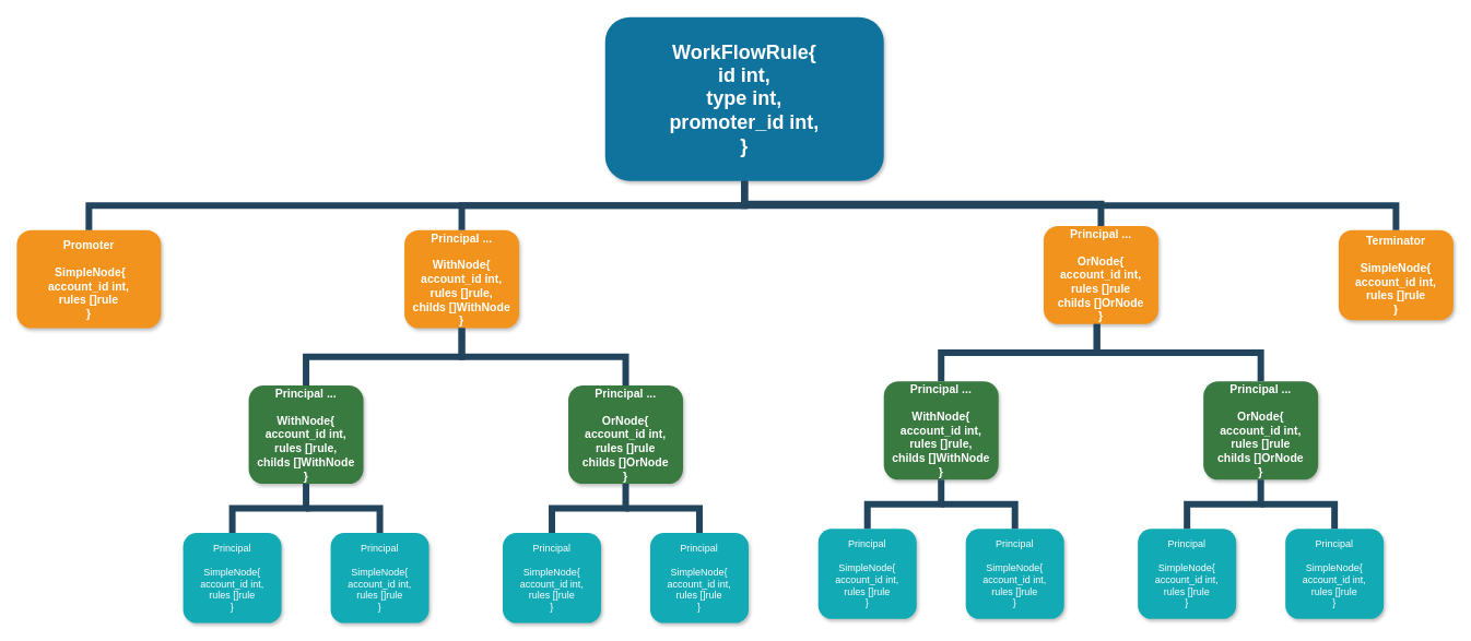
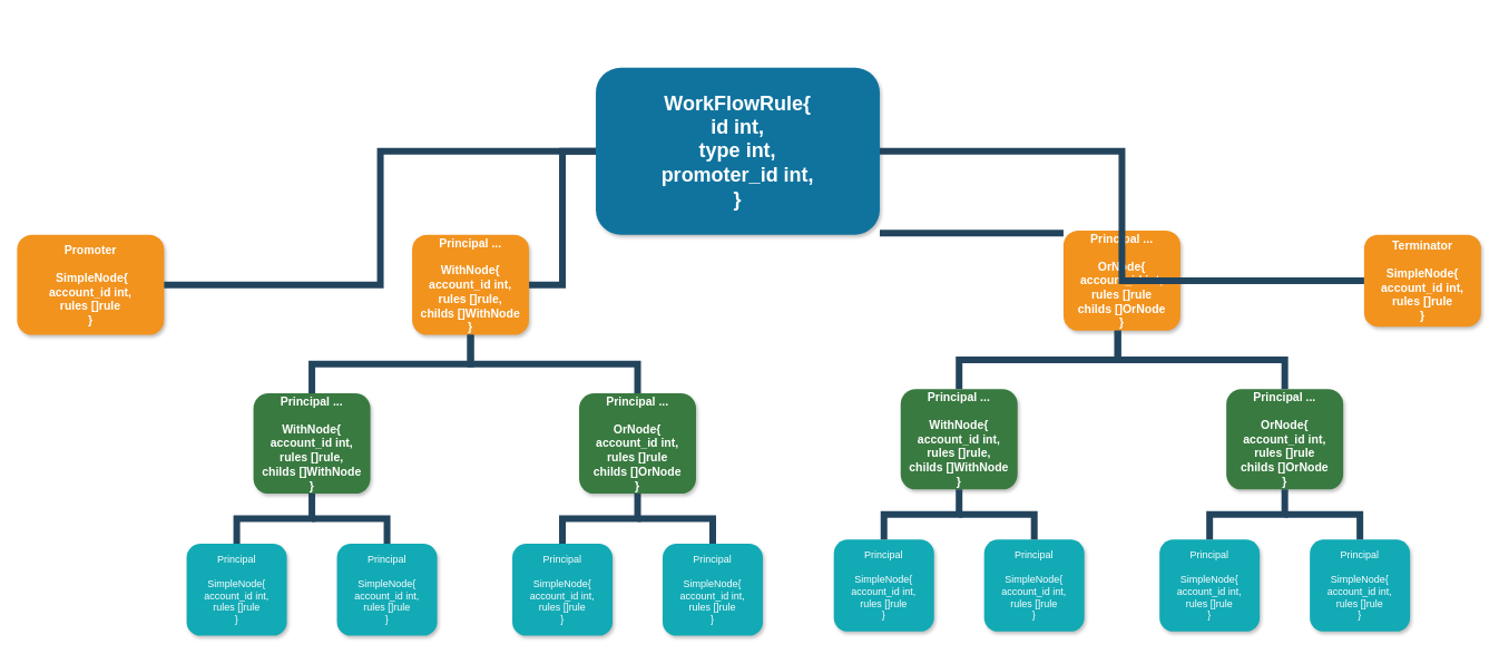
  <mxCell id="0" />
  <mxCell id="1" parent="0" />
- <mxCell id="2" value="WorkFlowRule{&#10;id int,&#10;type int,&#10;promoter_id int,&#10;}" style="whiteSpace=wrap;rounded=1;shadow=1;fillColor=#10739E;strokeColor=none;fontColor=#FFFFFF;fontStyle=1;fontSize=24" parent="1" vertex="1"><mxGeometry x="738" y="20" width="340" height="200" as="geometry" /></mxCell>
+ <mxCell id="2" value="WorkFlowRule{&#10;id int,&#10;type int,&#10;promoter_id int,&#10;}" style="whiteSpace=wrap;rounded=1;shadow=1;fillColor=#10739E;strokeColor=none;fontColor=#FFFFFF;fontStyle=1;fontSize=24" parent="1" vertex="1"><mxGeometry x="713" y="80" width="340" height="200" as="geometry" /></mxCell>
  <mxCell id="3" value="Promoter&#10;&#10; SimpleNode{&#10;account_id int,&#10;rules []rule&#10;}" style="whiteSpace=wrap;rounded=1;fillColor=#F2931E;strokeColor=none;shadow=1;fontColor=#FFFFFF;fontStyle=1;fontSize=14" parent="1" vertex="1"><mxGeometry x="20" y="280" width="176" height="120" as="geometry" /></mxCell>
  <mxCell id="4" value="Principal ...&#10;&#10;WithNode{&#10;account_id int,&#10;rules []rule,&#10;childs []WithNode&#10;}" style="whiteSpace=wrap;rounded=1;fillColor=#F2931E;strokeColor=none;shadow=1;fontColor=#FFFFFF;fontStyle=1;fontSize=14" parent="1" vertex="1"><mxGeometry x="493" y="280" width="140" height="120" as="geometry" /></mxCell>
  <mxCell id="5" value="Principal ...&#10;&#10;OrNode{&#10;account_id int,&#10;rules []rule&#10;childs []OrNode&#10;}" style="whiteSpace=wrap;rounded=1;fillColor=#F2931E;strokeColor=none;shadow=1;fontColor=#FFFFFF;fontStyle=1;fontSize=14" parent="1" vertex="1"><mxGeometry x="1273" y="275" width="140" height="120" as="geometry" /></mxCell>
  <mxCell id="6" value="Terminator&#10;&#10;SimpleNode{&#10;account_id int,&#10;rules []rule&#10;}" style="whiteSpace=wrap;rounded=1;fillColor=#F2931E;strokeColor=none;shadow=1;fontColor=#FFFFFF;fontStyle=1;fontSize=14" parent="1" vertex="1"><mxGeometry x="1633" y="280" width="140" height="110" as="geometry" /></mxCell>
  <mxCell id="7" value="" style="edgeStyle=elbowEdgeStyle;elbow=vertical;rounded=0;fontColor=#000000;endArrow=none;endFill=0;strokeWidth=8;strokeColor=#23445D;entryX=0.5;entryY=0;entryDx=0;entryDy=0;" parent="1" source="4" target="13" edge="1"><mxGeometry width="100" height="100" relative="1" as="geometry"><mxPoint x="203" y="410" as="sourcePoint" /><mxPoint x="443" y="473" as="targetPoint" /></mxGeometry></mxCell>
  <mxCell id="8" value="" style="edgeStyle=elbowEdgeStyle;elbow=vertical;rounded=0;fontColor=#000000;endArrow=none;endFill=0;strokeWidth=8;strokeColor=#23445D;entryX=0.5;entryY=0;entryDx=0;entryDy=0;" parent="1" source="4" target="14" edge="1"><mxGeometry width="100" height="100" relative="1" as="geometry"><mxPoint x="203" y="410" as="sourcePoint" /><mxPoint x="663" y="470" as="targetPoint" /></mxGeometry></mxCell>
  <mxCell id="9" value="" style="edgeStyle=elbowEdgeStyle;elbow=vertical;rounded=0;fontColor=#000000;endArrow=none;endFill=0;strokeWidth=8;strokeColor=#23445D;" parent="1" source="2" target="3" edge="1"><mxGeometry width="100" height="100" relative="1" as="geometry"><mxPoint x="503" y="310" as="sourcePoint" /><mxPoint x="603" y="210" as="targetPoint" /></mxGeometry></mxCell>
  <mxCell id="10" value="" style="edgeStyle=elbowEdgeStyle;elbow=vertical;rounded=0;fontColor=#000000;endArrow=none;endFill=0;strokeWidth=8;strokeColor=#23445D;" parent="1" source="2" target="4" edge="1"><mxGeometry width="100" height="100" relative="1" as="geometry"><mxPoint x="513" y="320" as="sourcePoint" /><mxPoint x="613" y="220" as="targetPoint" /></mxGeometry></mxCell>
  <mxCell id="11" value="" style="edgeStyle=elbowEdgeStyle;elbow=vertical;rounded=0;fontColor=#000000;endArrow=none;endFill=0;strokeWidth=8;strokeColor=#23445D;" parent="1" source="2" target="5" edge="1"><mxGeometry width="100" height="100" relative="1" as="geometry"><mxPoint x="523" y="330" as="sourcePoint" /><mxPoint x="623" y="230" as="targetPoint" /></mxGeometry></mxCell>
  <mxCell id="12" value="" style="edgeStyle=elbowEdgeStyle;elbow=vertical;rounded=0;fontColor=#000000;endArrow=none;endFill=0;strokeWidth=8;strokeColor=#23445D;" parent="1" source="2" target="6" edge="1"><mxGeometry width="100" height="100" relative="1" as="geometry"><mxPoint x="533" y="340" as="sourcePoint" /><mxPoint x="633" y="240" as="targetPoint" /></mxGeometry></mxCell>
  <mxCell id="13" value="Principal ...&#10;&#10;WithNode{&#10;account_id int,&#10;rules []rule,&#10;childs []WithNode&#10;}" style="whiteSpace=wrap;rounded=1;fillColor=#397A40;strokeColor=none;shadow=1;fontColor=#FFFFFF;fontStyle=1;fontSize=14" vertex="1" parent="1"><mxGeometry x="303" y="470" width="140" height="120" as="geometry" /></mxCell>
  <mxCell id="14" value="Principal ...&#10;&#10;OrNode{&#10;account_id int,&#10;rules []rule&#10;childs []OrNode&#10;}" style="whiteSpace=wrap;rounded=1;fillColor=#397A40;strokeColor=none;shadow=1;fontColor=#FFFFFF;fontStyle=1;fontSize=14" vertex="1" parent="1"><mxGeometry x="693" y="470" width="140" height="120" as="geometry" /></mxCell>
  <mxCell id="15" value="Principal&#10;&#10;SimpleNode{&#10;account_id int,&#10;rules []rule&#10;}" style="whiteSpace=wrap;rounded=1;fillColor=#12AAB5;strokeColor=none;shadow=1;fontColor=#FFFFFF;" vertex="1" parent="1"><mxGeometry x="403" y="650" width="120" height="110" as="geometry" /></mxCell>
  <mxCell id="16" value="Principal&#10;&#10;SimpleNode{&#10;account_id int,&#10;rules []rule&#10;}" style="whiteSpace=wrap;rounded=1;fillColor=#12AAB5;strokeColor=none;shadow=1;fontColor=#FFFFFF;" vertex="1" parent="1"><mxGeometry x="223" y="650" width="120" height="110" as="geometry" /></mxCell>
  <mxCell id="17" value="" style="edgeStyle=elbowEdgeStyle;elbow=vertical;rounded=0;fontColor=#000000;endArrow=none;endFill=0;strokeWidth=8;strokeColor=#23445D;entryX=0.5;entryY=0;entryDx=0;entryDy=0;exitX=0.5;exitY=1;exitDx=0;exitDy=0;" edge="1" parent="1" source="13" target="16"><mxGeometry width="100" height="100" relative="1" as="geometry"><mxPoint x="573" y="410" as="sourcePoint" /><mxPoint x="383" y="480" as="targetPoint" /></mxGeometry></mxCell>
  <mxCell id="18" value="" style="edgeStyle=elbowEdgeStyle;elbow=vertical;rounded=0;fontColor=#000000;endArrow=none;endFill=0;strokeWidth=8;strokeColor=#23445D;entryX=0.5;entryY=0;entryDx=0;entryDy=0;" edge="1" parent="1" target="15"><mxGeometry width="100" height="100" relative="1" as="geometry"><mxPoint x="373" y="620" as="sourcePoint" /><mxPoint x="773" y="480" as="targetPoint" /><Array as="points"><mxPoint x="423" y="620" /></Array></mxGeometry></mxCell>
  <mxCell id="19" value="Principal&#10;&#10;SimpleNode{&#10;account_id int,&#10;rules []rule&#10;}" style="whiteSpace=wrap;rounded=1;fillColor=#12AAB5;strokeColor=none;shadow=1;fontColor=#FFFFFF;" vertex="1" parent="1"><mxGeometry x="793" y="650" width="120" height="110" as="geometry" /></mxCell>
  <mxCell id="20" value="Principal&#10;&#10;SimpleNode{&#10;account_id int,&#10;rules []rule&#10;}" style="whiteSpace=wrap;rounded=1;fillColor=#12AAB5;strokeColor=none;shadow=1;fontColor=#FFFFFF;" vertex="1" parent="1"><mxGeometry x="613" y="650" width="120" height="110" as="geometry" /></mxCell>
  <mxCell id="21" value="" style="edgeStyle=elbowEdgeStyle;elbow=vertical;rounded=0;fontColor=#000000;endArrow=none;endFill=0;strokeWidth=8;strokeColor=#23445D;entryX=0.5;entryY=0;entryDx=0;entryDy=0;exitX=0.5;exitY=1;exitDx=0;exitDy=0;" edge="1" parent="1" target="20"><mxGeometry width="100" height="100" relative="1" as="geometry"><mxPoint x="763" y="590" as="sourcePoint" /><mxPoint x="773" y="480" as="targetPoint" /></mxGeometry></mxCell>
  <mxCell id="22" value="" style="edgeStyle=elbowEdgeStyle;elbow=vertical;rounded=0;fontColor=#000000;endArrow=none;endFill=0;strokeWidth=8;strokeColor=#23445D;entryX=0.5;entryY=0;entryDx=0;entryDy=0;" edge="1" parent="1" target="19"><mxGeometry width="100" height="100" relative="1" as="geometry"><mxPoint x="763" y="620" as="sourcePoint" /><mxPoint x="1163" y="480" as="targetPoint" /><Array as="points"><mxPoint x="813" y="620" /></Array></mxGeometry></mxCell>
  <mxCell id="23" value="" style="edgeStyle=elbowEdgeStyle;elbow=vertical;rounded=0;fontColor=#000000;endArrow=none;endFill=0;strokeWidth=8;strokeColor=#23445D;entryX=0.5;entryY=0;entryDx=0;entryDy=0;" edge="1" parent="1" target="25"><mxGeometry width="100" height="100" relative="1" as="geometry"><mxPoint x="1338" y="395" as="sourcePoint" /><mxPoint x="1218" y="468" as="targetPoint" /></mxGeometry></mxCell>
  <mxCell id="24" value="" style="edgeStyle=elbowEdgeStyle;elbow=vertical;rounded=0;fontColor=#000000;endArrow=none;endFill=0;strokeWidth=8;strokeColor=#23445D;entryX=0.5;entryY=0;entryDx=0;entryDy=0;" edge="1" parent="1" target="26"><mxGeometry width="100" height="100" relative="1" as="geometry"><mxPoint x="1338" y="395" as="sourcePoint" /><mxPoint x="1438" y="465" as="targetPoint" /></mxGeometry></mxCell>
  <mxCell id="25" value="Principal ...&#10;&#10;WithNode{&#10;account_id int,&#10;rules []rule,&#10;childs []WithNode&#10;}" style="whiteSpace=wrap;rounded=1;fillColor=#397A40;strokeColor=none;shadow=1;fontColor=#FFFFFF;fontStyle=1;fontSize=14" vertex="1" parent="1"><mxGeometry x="1078" y="465" width="140" height="120" as="geometry" /></mxCell>
  <mxCell id="26" value="Principal ...&#10;&#10;OrNode{&#10;account_id int,&#10;rules []rule&#10;childs []OrNode&#10;}" style="whiteSpace=wrap;rounded=1;fillColor=#397A40;strokeColor=none;shadow=1;fontColor=#FFFFFF;fontStyle=1;fontSize=14" vertex="1" parent="1"><mxGeometry x="1468" y="465" width="140" height="120" as="geometry" /></mxCell>
  <mxCell id="27" value="Principal&#10;&#10;SimpleNode{&#10;account_id int,&#10;rules []rule&#10;}" style="whiteSpace=wrap;rounded=1;fillColor=#12AAB5;strokeColor=none;shadow=1;fontColor=#FFFFFF;" vertex="1" parent="1"><mxGeometry x="1178" y="645" width="120" height="110" as="geometry" /></mxCell>
  <mxCell id="28" value="Principal&#10;&#10;SimpleNode{&#10;account_id int,&#10;rules []rule&#10;}" style="whiteSpace=wrap;rounded=1;fillColor=#12AAB5;strokeColor=none;shadow=1;fontColor=#FFFFFF;" vertex="1" parent="1"><mxGeometry x="998" y="645" width="120" height="110" as="geometry" /></mxCell>
  <mxCell id="29" value="" style="edgeStyle=elbowEdgeStyle;elbow=vertical;rounded=0;fontColor=#000000;endArrow=none;endFill=0;strokeWidth=8;strokeColor=#23445D;entryX=0.5;entryY=0;entryDx=0;entryDy=0;exitX=0.5;exitY=1;exitDx=0;exitDy=0;" edge="1" parent="1" source="25" target="28"><mxGeometry width="100" height="100" relative="1" as="geometry"><mxPoint x="1348" y="405" as="sourcePoint" /><mxPoint x="1158" y="475" as="targetPoint" /></mxGeometry></mxCell>
  <mxCell id="30" value="" style="edgeStyle=elbowEdgeStyle;elbow=vertical;rounded=0;fontColor=#000000;endArrow=none;endFill=0;strokeWidth=8;strokeColor=#23445D;entryX=0.5;entryY=0;entryDx=0;entryDy=0;" edge="1" parent="1" target="27"><mxGeometry width="100" height="100" relative="1" as="geometry"><mxPoint x="1148" y="615" as="sourcePoint" /><mxPoint x="1548" y="475" as="targetPoint" /><Array as="points"><mxPoint x="1198" y="615" /></Array></mxGeometry></mxCell>
  <mxCell id="31" value="Principal&#10;&#10;SimpleNode{&#10;account_id int,&#10;rules []rule&#10;}" style="whiteSpace=wrap;rounded=1;fillColor=#12AAB5;strokeColor=none;shadow=1;fontColor=#FFFFFF;" vertex="1" parent="1"><mxGeometry x="1568" y="645" width="120" height="110" as="geometry" /></mxCell>
  <mxCell id="32" value="Principal&#10;&#10;SimpleNode{&#10;account_id int,&#10;rules []rule&#10;}" style="whiteSpace=wrap;rounded=1;fillColor=#12AAB5;strokeColor=none;shadow=1;fontColor=#FFFFFF;" vertex="1" parent="1"><mxGeometry x="1388" y="645" width="120" height="110" as="geometry" /></mxCell>
  <mxCell id="33" value="" style="edgeStyle=elbowEdgeStyle;elbow=vertical;rounded=0;fontColor=#000000;endArrow=none;endFill=0;strokeWidth=8;strokeColor=#23445D;entryX=0.5;entryY=0;entryDx=0;entryDy=0;exitX=0.5;exitY=1;exitDx=0;exitDy=0;" edge="1" parent="1" target="32"><mxGeometry width="100" height="100" relative="1" as="geometry"><mxPoint x="1538" y="585" as="sourcePoint" /><mxPoint x="1548" y="475" as="targetPoint" /></mxGeometry></mxCell>
  <mxCell id="34" value="" style="edgeStyle=elbowEdgeStyle;elbow=vertical;rounded=0;fontColor=#000000;endArrow=none;endFill=0;strokeWidth=8;strokeColor=#23445D;entryX=0.5;entryY=0;entryDx=0;entryDy=0;" edge="1" parent="1" target="31"><mxGeometry width="100" height="100" relative="1" as="geometry"><mxPoint x="1538" y="615" as="sourcePoint" /><mxPoint x="1938" y="475" as="targetPoint" /><Array as="points"><mxPoint x="1588" y="615" /></Array></mxGeometry></mxCell>
